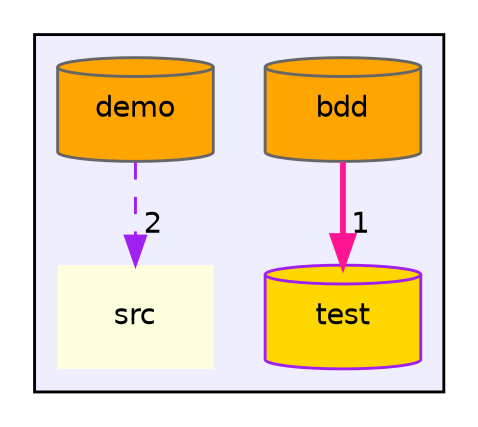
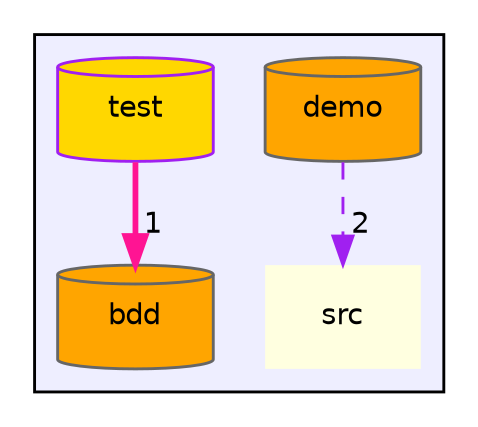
  digraph {
    compound=true
    node [color=gray40 fillcolor=orange fontname=Helvetica fontsize=10 shape=cylinder style=filled]
    edge [labeldistance=1.5 labelfontname=Helvetica labelfontsize=10]
    n1 [fillcolor=lightyellow label=src shape=plaintext]
    n2 [label=bdd]
    n3 [label=demo]
    n4 [color=purple fillcolor=gold label=test]
    subgraph cluster_1 {
      bgcolor="#eeeeff"
      pencolor=black
      n1
      n2
      n3
      n4
    }
    n3 -> n1 [color=purple headlabel=2 style=dashed]
-   n2 -> n4 [color=deeppink headlabel=1 style=bold]
+   n4 -> n2 [color=deeppink headlabel=1 style=bold]
  }
